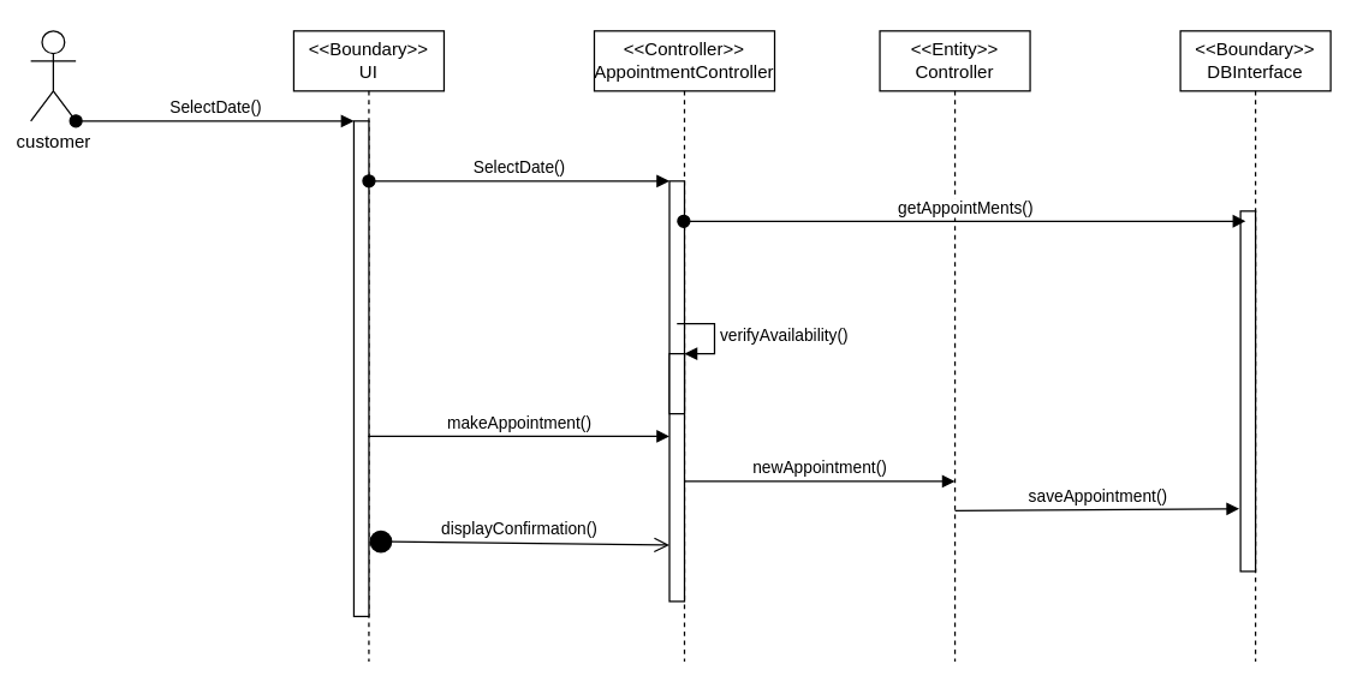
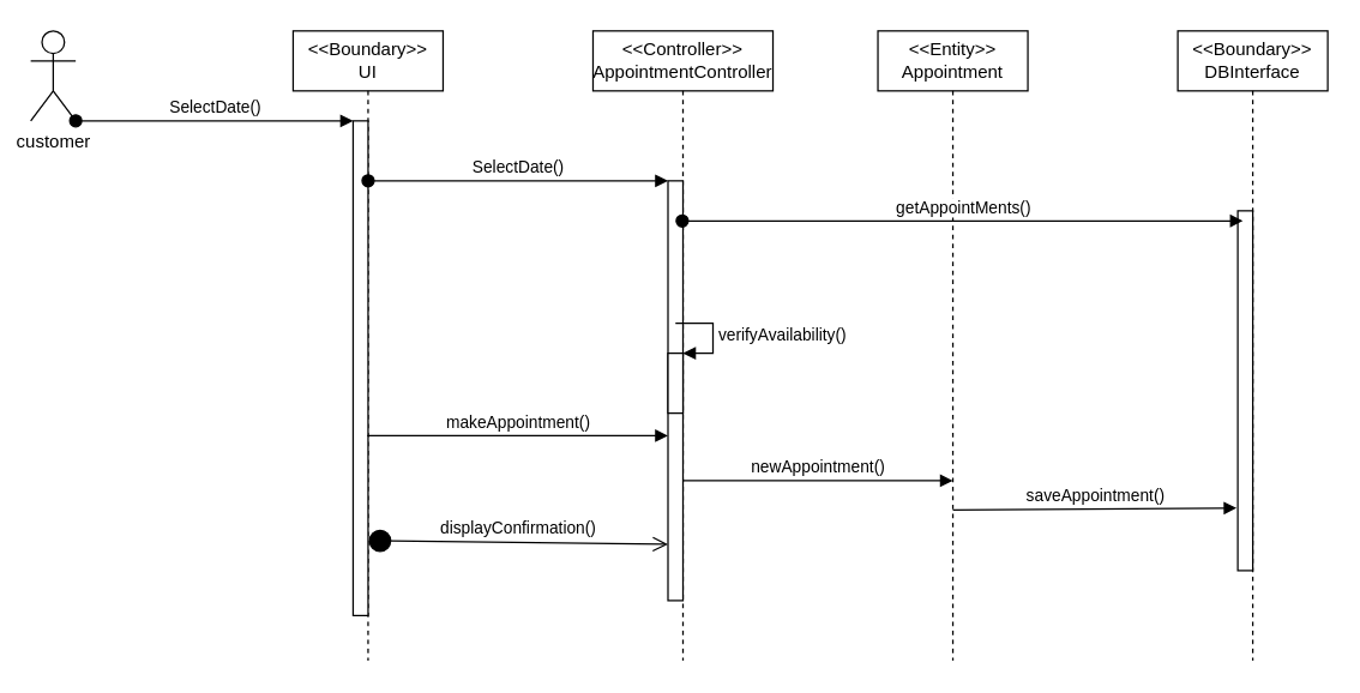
  <mxCell id="0" />
  <mxCell id="1" parent="0" />
  <mxCell id="2" value="customer" style="shape=umlActor;verticalLabelPosition=bottom;labelBackgroundColor=#ffffff;verticalAlign=top;html=1;" parent="1" vertex="1"><mxGeometry x="20" y="20" width="30" height="60" as="geometry" /></mxCell>
  <mxCell id="3" value="&amp;lt;&amp;lt;Boundary&amp;gt;&amp;gt;&lt;br&gt;UI" style="shape=umlLifeline;perimeter=lifelinePerimeter;whiteSpace=wrap;html=1;container=1;collapsible=0;recursiveResize=0;outlineConnect=0;" parent="1" vertex="1"><mxGeometry x="195" y="20" width="100" height="420" as="geometry" /></mxCell>
  <mxCell id="4" value="" style="html=1;points=[];perimeter=orthogonalPerimeter;" parent="3" vertex="1"><mxGeometry x="40" y="60" width="10" height="330" as="geometry" /></mxCell>
  <mxCell id="5" value="&amp;lt;&amp;lt;Controller&amp;gt;&amp;gt;&lt;br&gt;AppointmentController" style="shape=umlLifeline;perimeter=lifelinePerimeter;whiteSpace=wrap;html=1;container=1;collapsible=0;recursiveResize=0;outlineConnect=0;" parent="1" vertex="1"><mxGeometry x="395" y="20" width="120" height="420" as="geometry" /></mxCell>
  <mxCell id="6" value="" style="html=1;points=[];perimeter=orthogonalPerimeter;" parent="5" vertex="1"><mxGeometry x="50" y="100" width="10" height="280" as="geometry" /></mxCell>
  <mxCell id="7" value="SelectDate()" style="html=1;verticalAlign=bottom;startArrow=oval;endArrow=block;startSize=8;" parent="5" target="6" edge="1"><mxGeometry relative="1" as="geometry"><mxPoint x="-150" y="100" as="sourcePoint" /></mxGeometry></mxCell>
  <mxCell id="8" value="" style="html=1;points=[];perimeter=orthogonalPerimeter;" parent="5" vertex="1"><mxGeometry x="50" y="215" width="10" height="40" as="geometry" /></mxCell>
  <mxCell id="9" value="verifyAvailability()" style="edgeStyle=orthogonalEdgeStyle;html=1;align=left;spacingLeft=2;endArrow=block;rounded=0;entryX=1;entryY=0;" parent="5" target="8" edge="1"><mxGeometry relative="1" as="geometry"><mxPoint x="55" y="195" as="sourcePoint" /><Array as="points"><mxPoint x="80" y="195" /></Array></mxGeometry></mxCell>
- <mxCell id="10" value="&amp;lt;&amp;lt;Entity&amp;gt;&amp;gt;&lt;br&gt;Controller" style="shape=umlLifeline;perimeter=lifelinePerimeter;whiteSpace=wrap;html=1;container=1;collapsible=0;recursiveResize=0;outlineConnect=0;" parent="1" vertex="1"><mxGeometry x="585" y="20" width="100" height="420" as="geometry" /></mxCell>
+ <mxCell id="10" value="&amp;lt;&amp;lt;Entity&amp;gt;&amp;gt;&lt;br&gt;Appointment" style="shape=umlLifeline;perimeter=lifelinePerimeter;whiteSpace=wrap;html=1;container=1;collapsible=0;recursiveResize=0;outlineConnect=0;" parent="1" vertex="1"><mxGeometry x="585" y="20" width="100" height="420" as="geometry" /></mxCell>
  <mxCell id="11" value="&amp;lt;&amp;lt;Boundary&amp;gt;&amp;gt;&lt;br&gt;DBInterface" style="shape=umlLifeline;perimeter=lifelinePerimeter;whiteSpace=wrap;html=1;container=1;collapsible=0;recursiveResize=0;outlineConnect=0;" parent="1" vertex="1"><mxGeometry x="785" y="20" width="100" height="420" as="geometry" /></mxCell>
  <mxCell id="12" value="" style="html=1;points=[];perimeter=orthogonalPerimeter;" parent="11" vertex="1"><mxGeometry x="40" y="120" width="10" height="240" as="geometry" /></mxCell>
  <mxCell id="13" value="SelectDate()" style="html=1;verticalAlign=bottom;startArrow=oval;endArrow=block;startSize=8;exitX=1;exitY=1;exitDx=0;exitDy=0;exitPerimeter=0;" parent="1" source="2" target="4" edge="1"><mxGeometry relative="1" as="geometry"><mxPoint x="175" y="80" as="sourcePoint" /></mxGeometry></mxCell>
  <mxCell id="14" value="getAppointMents()" style="html=1;verticalAlign=bottom;startArrow=oval;endArrow=block;startSize=8;entryX=0.34;entryY=0.028;entryDx=0;entryDy=0;entryPerimeter=0;" parent="1" source="5" target="12" edge="1"><mxGeometry relative="1" as="geometry"><mxPoint x="-65" y="460" as="sourcePoint" /></mxGeometry></mxCell>
  <mxCell id="15" value="makeAppointment()" style="html=1;verticalAlign=bottom;endArrow=block;" parent="1" source="3" edge="1"><mxGeometry width="80" relative="1" as="geometry"><mxPoint x="365" y="290" as="sourcePoint" /><mxPoint x="445" y="290" as="targetPoint" /></mxGeometry></mxCell>
  <mxCell id="16" value="newAppointment()" style="html=1;verticalAlign=bottom;endArrow=block;" parent="1" source="6" edge="1"><mxGeometry width="80" relative="1" as="geometry"><mxPoint x="555" y="320" as="sourcePoint" /><mxPoint x="635" y="320" as="targetPoint" /></mxGeometry></mxCell>
  <mxCell id="17" value="saveAppointment()" style="html=1;verticalAlign=bottom;endArrow=block;entryX=-0.08;entryY=0.826;entryDx=0;entryDy=0;entryPerimeter=0;" parent="1" target="12" edge="1"><mxGeometry width="80" relative="1" as="geometry"><mxPoint x="635" y="339.5" as="sourcePoint" /><mxPoint x="715" y="339.5" as="targetPoint" /></mxGeometry></mxCell>
  <mxCell id="18" value="displayConfirmation()" style="html=1;verticalAlign=bottom;startArrow=circle;startFill=1;endArrow=open;startSize=6;endSize=8;entryX=0;entryY=0.866;entryDx=0;entryDy=0;entryPerimeter=0;" parent="1" target="6" edge="1"><mxGeometry width="80" relative="1" as="geometry"><mxPoint x="245" y="360" as="sourcePoint" /><mxPoint x="325" y="360" as="targetPoint" /></mxGeometry></mxCell>
